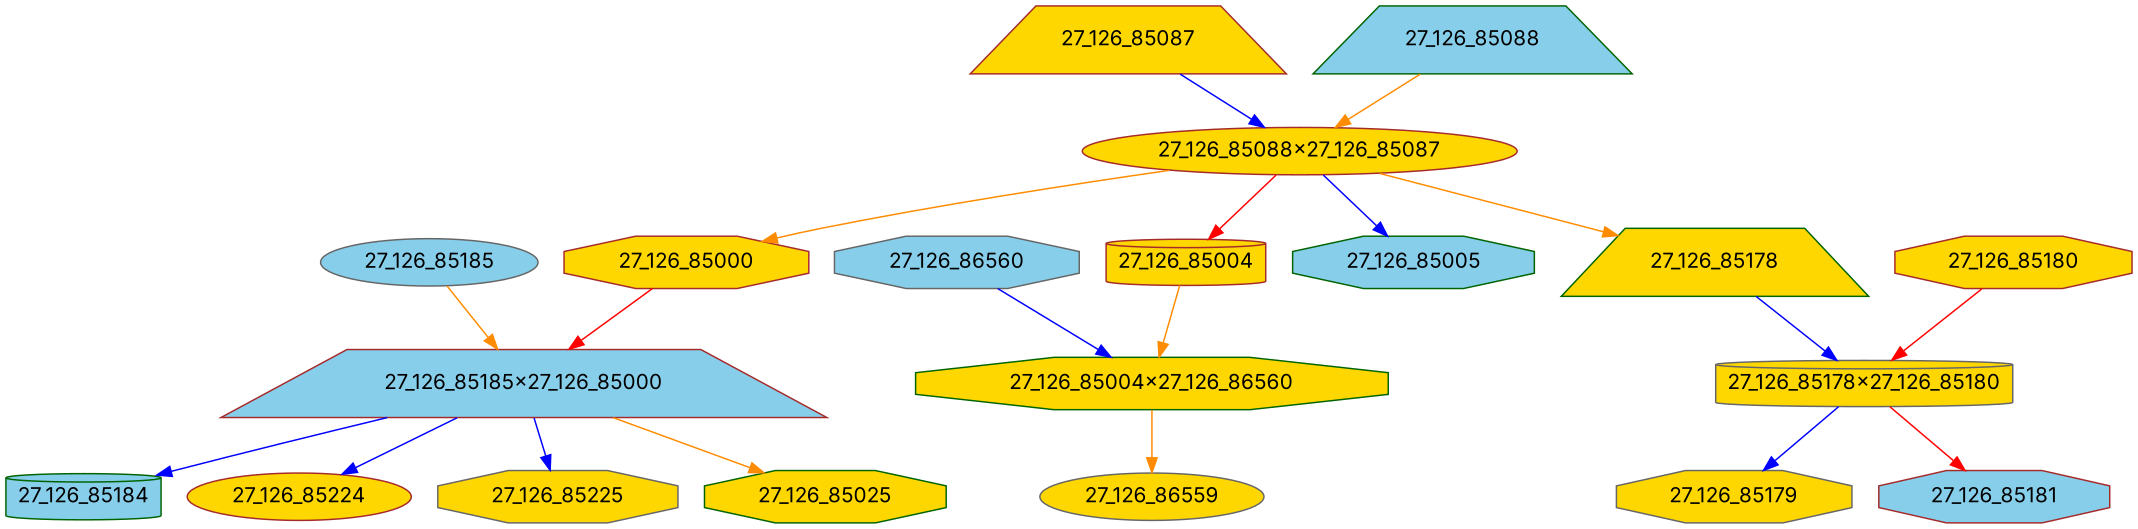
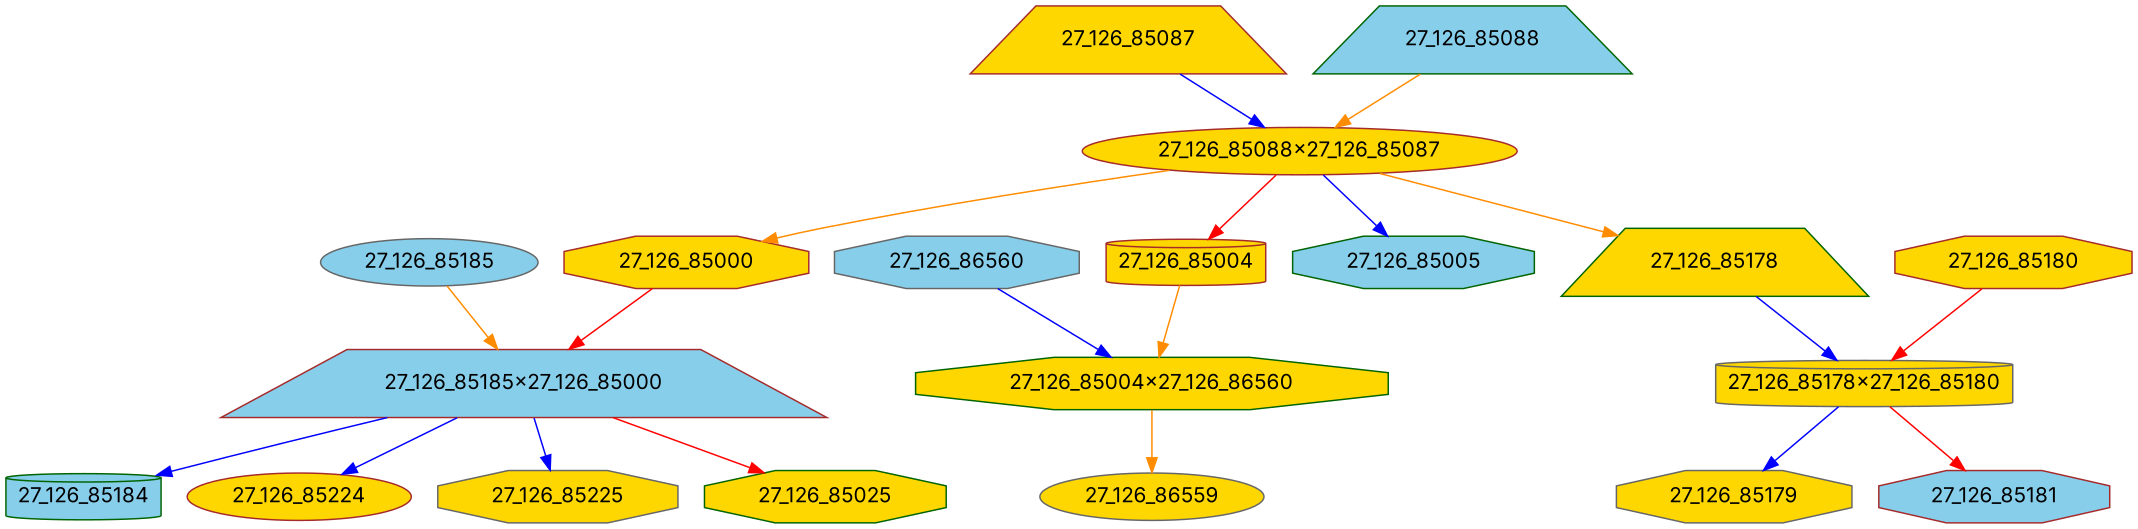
  digraph {
    fontname=Inter
    node [color=brown fillcolor=gold fontcolor=black fontname=Inter regular=0 shape=octagon style=filled]
    edge [color=blue fontname=Inter]
    "27_126_85179" [color=gray40 height=0.3 width=0.5]
    "27_126_85178x27_126_85180" [color=gray40 height=.1 shape=cylinder width=.1 fontcolor="" regular=""]
    "27_126_85181" [fillcolor=skyblue height=0.3 width=0.5]
    "27_126_85000" [height=0.3 width=0.5]
    "27_126_85185x27_126_85000" [fillcolor=skyblue height=.1 shape=trapezium width=.1 fontcolor="" regular=""]
    "27_126_85184" [color=darkgreen fillcolor=skyblue height=0.3 shape=cylinder width=0.5]
    "27_126_85224" [height=0.3 shape=ellipse width=0.5]
    "27_126_85225" [color=gray40 height=0.3 width=0.5]
    "27_126_85025" [color=darkgreen height=0.3 width=0.5]
    "27_126_85088x27_126_85087" [height=.1 shape=ellipse width=.1 fontcolor="" regular=""]
    "27_126_85004" [height=0.3 shape=cylinder width=0.5]
    "27_126_85005" [color=darkgreen fillcolor=skyblue height=0.3 width=0.5]
    "27_126_85178" [color=darkgreen height=0.3 shape=trapezium width=0.5]
    "27_126_85004x27_126_86560" [color=darkgreen height=.1 width=.1 fontcolor="" regular=""]
    "27_126_86559" [color=gray40 height=0.3 shape=ellipse width=0.5]
    "27_126_85087" [height=0.3 shape=trapezium width=0.5]
    "27_126_85088" [color=darkgreen fillcolor=skyblue height=0.3 shape=trapezium width=0.5]
    "27_126_85180" [height=0.3 width=0.5]
    "27_126_85185" [color=gray40 fillcolor=skyblue height=0.3 shape=ellipse width=0.5]
    "27_126_86560" [color=gray40 fillcolor=skyblue height=0.3 width=0.5]
    "27_126_85178x27_126_85180" -> "27_126_85179"
    "27_126_85178x27_126_85180" -> "27_126_85181" [color=red]
    "27_126_85000" -> "27_126_85185x27_126_85000" [color=red]
    "27_126_85185x27_126_85000" -> "27_126_85184"
    "27_126_85185x27_126_85000" -> "27_126_85224"
    "27_126_85185x27_126_85000" -> "27_126_85225"
-   "27_126_85185x27_126_85000" -> "27_126_85025" [color=darkorange]
+   "27_126_85185x27_126_85000" -> "27_126_85025" [color=red]
    "27_126_85088x27_126_85087" -> "27_126_85000" [color=darkorange]
    "27_126_85088x27_126_85087" -> "27_126_85004" [color=red]
    "27_126_85088x27_126_85087" -> "27_126_85005"
    "27_126_85088x27_126_85087" -> "27_126_85178" [color=darkorange]
    "27_126_85004" -> "27_126_85004x27_126_86560" [color=darkorange]
    "27_126_85178" -> "27_126_85178x27_126_85180"
    "27_126_85004x27_126_86560" -> "27_126_86559" [color=darkorange]
    "27_126_85087" -> "27_126_85088x27_126_85087"
    "27_126_85088" -> "27_126_85088x27_126_85087" [color=darkorange]
    "27_126_85180" -> "27_126_85178x27_126_85180" [color=red]
    "27_126_85185" -> "27_126_85185x27_126_85000" [color=darkorange]
    "27_126_86560" -> "27_126_85004x27_126_86560"
  }
